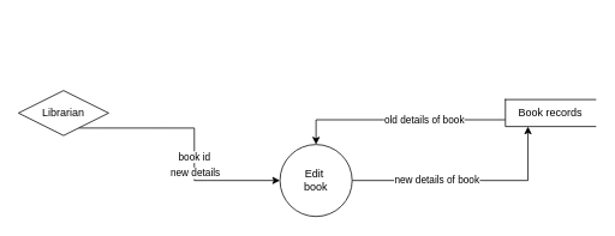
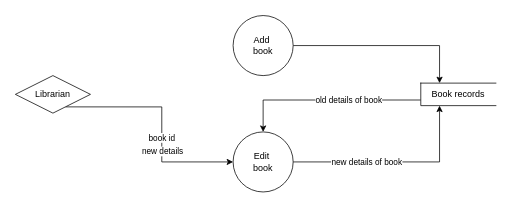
  <mxCell id="0" />
  <mxCell id="1" parent="0" />
  <mxCell id="2" style="edgeStyle=orthogonalEdgeStyle;rounded=0;orthogonalLoop=1;jettySize=auto;html=1;exitX=0.75;exitY=1;exitDx=0;exitDy=0;entryX=0;entryY=0.5;entryDx=0;entryDy=0;" edge="1" parent="1" source="5" target="10"><mxGeometry relative="1" as="geometry" /></mxCell>
  <mxCell id="3" value="book id" style="edgeLabel;html=1;align=center;verticalAlign=middle;resizable=0;points=[];" vertex="1" connectable="0" parent="2"><mxGeometry x="0.198" y="-1" relative="1" as="geometry"><mxPoint y="-9" as="offset" /></mxGeometry></mxCell>
  <mxCell id="4" value="new details" style="edgeLabel;html=1;align=center;verticalAlign=middle;resizable=0;points=[];" vertex="1" connectable="0" parent="2"><mxGeometry x="0.213" relative="1" as="geometry"><mxPoint y="7" as="offset" /></mxGeometry></mxCell>
  <mxCell id="5" value="Librarian" style="rhombus;html=1;dashed=0;whiteSpace=wrap;" vertex="1" parent="1"><mxGeometry x="20" y="100" width="100" height="50" as="geometry" /></mxCell>
+ <mxCell id="6" style="edgeStyle=orthogonalEdgeStyle;rounded=0;orthogonalLoop=1;jettySize=auto;html=1;exitX=1;exitY=0.5;exitDx=0;exitDy=0;entryX=0.25;entryY=0;entryDx=0;entryDy=0;" edge="1" parent="1" source="7" target="13"><mxGeometry relative="1" as="geometry" /></mxCell>
+ <mxCell id="7" value="Add&amp;nbsp;&lt;div&gt;book&lt;/div&gt;" style="shape=ellipse;html=1;dashed=0;whiteSpace=wrap;aspect=fixed;perimeter=ellipsePerimeter;" vertex="1" parent="1"><mxGeometry x="310" y="20" width="80" height="80" as="geometry" /></mxCell>
  <mxCell id="8" style="edgeStyle=orthogonalEdgeStyle;rounded=0;orthogonalLoop=1;jettySize=auto;html=1;exitX=1;exitY=0.5;exitDx=0;exitDy=0;entryX=0.25;entryY=1;entryDx=0;entryDy=0;" edge="1" parent="1" source="10" target="13"><mxGeometry relative="1" as="geometry" /></mxCell>
  <mxCell id="9" value="new details of book" style="edgeLabel;html=1;align=center;verticalAlign=middle;resizable=0;points=[];" vertex="1" connectable="0" parent="8"><mxGeometry x="-0.437" y="1" relative="1" as="geometry"><mxPoint x="21" as="offset" /></mxGeometry></mxCell>
- <mxCell id="10" value="Edit&amp;nbsp;&lt;div&gt;book&lt;/div&gt;" style="shape=ellipse;html=1;dashed=0;whiteSpace=wrap;aspect=fixed;perimeter=ellipsePerimeter;" vertex="1" parent="1"><mxGeometry x="310" y="160" width="80" height="80" as="geometry" /></mxCell>
+ <mxCell id="10" value="Edit&amp;nbsp;&lt;div&gt;book&lt;/div&gt;" style="shape=ellipse;html=1;dashed=0;whiteSpace=wrap;aspect=fixed;perimeter=ellipsePerimeter;" vertex="1" parent="1"><mxGeometry x="310" y="175" width="80" height="80" as="geometry" /></mxCell>
  <mxCell id="11" style="edgeStyle=orthogonalEdgeStyle;rounded=0;orthogonalLoop=1;jettySize=auto;html=1;exitX=0;exitY=0.75;exitDx=0;exitDy=0;entryX=0.5;entryY=0;entryDx=0;entryDy=0;" edge="1" parent="1" source="13" target="10"><mxGeometry relative="1" as="geometry" /></mxCell>
  <mxCell id="12" value="old details of book" style="edgeLabel;html=1;align=center;verticalAlign=middle;resizable=0;points=[];" vertex="1" connectable="0" parent="11"><mxGeometry x="-0.232" y="3" relative="1" as="geometry"><mxPoint y="-3" as="offset" /></mxGeometry></mxCell>
  <mxCell id="13" value="Book records" style="html=1;dashed=0;whiteSpace=wrap;shape=partialRectangle;right=0;" vertex="1" parent="1"><mxGeometry x="560" y="110" width="100" height="30" as="geometry" /></mxCell>
